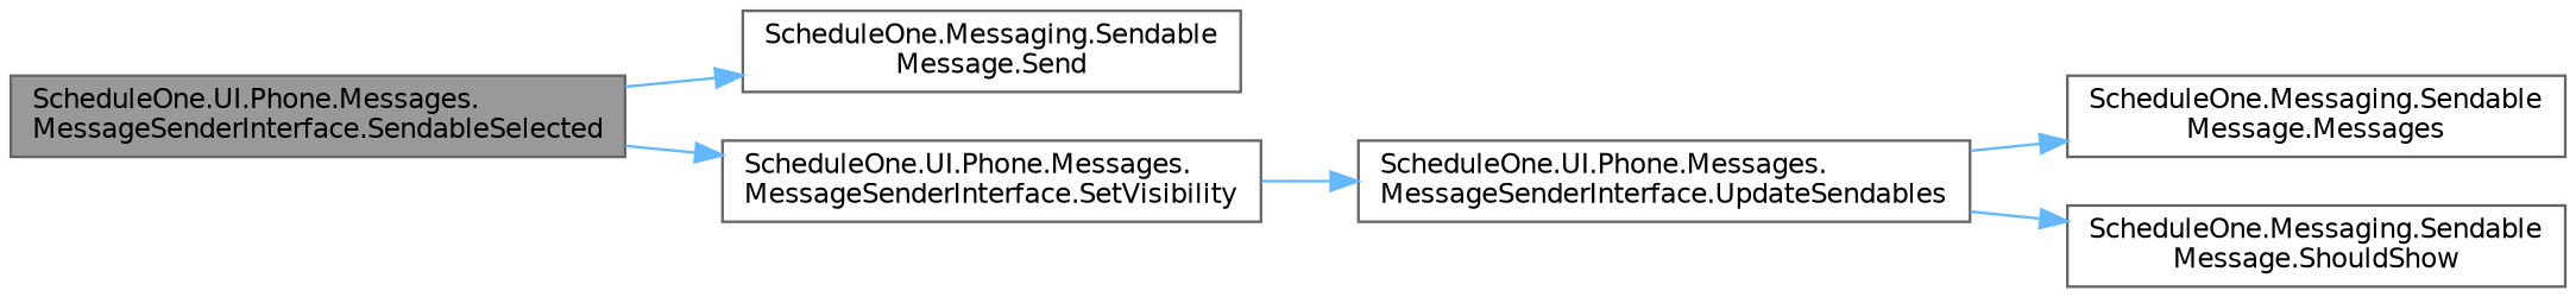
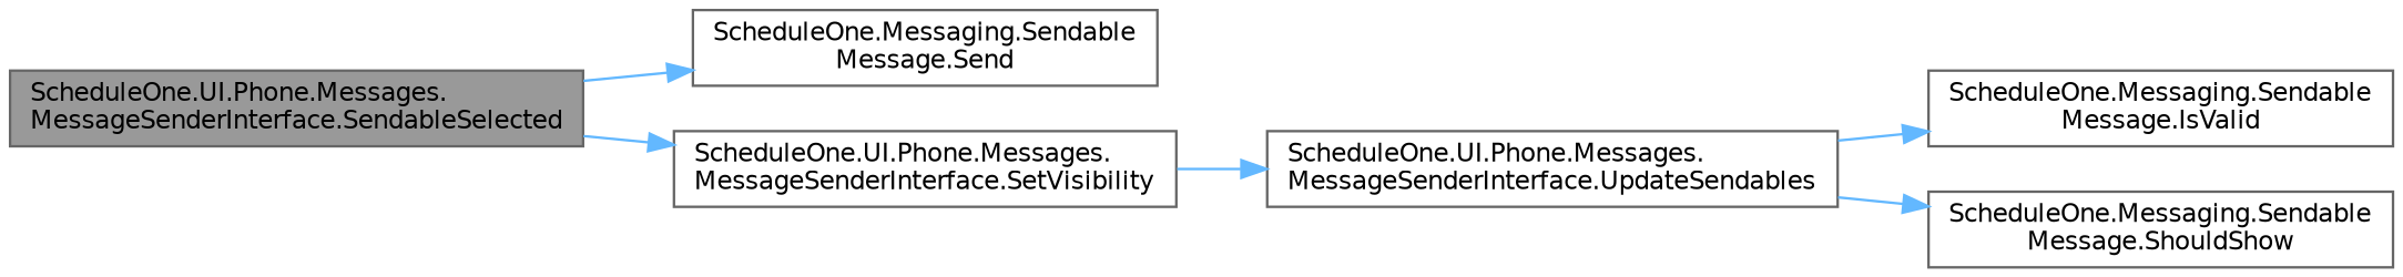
  digraph {
    rankdir=LR
    node [color=grey40 fillcolor=white fontname=Helvetica fontsize=10 shape=box style=filled]
    edge [color=steelblue1 fontname=Helvetica fontsize=10 labelfontname=Helvetica labelfontsize=10 style=solid]
    n1 [color=gray40 fillcolor=grey60 fontcolor=black height=0.2 label="ScheduleOne.UI.Phone.Messages.\lMessageSenderInterface.SendableSelected" width=0.4]
    n2 [height=0.2 label="ScheduleOne.Messaging.Sendable\lMessage.Send" width=0.4]
    n3 [height=0.2 label="ScheduleOne.UI.Phone.Messages.\lMessageSenderInterface.SetVisibility" width=0.4]
    n4 [height=0.2 label="ScheduleOne.UI.Phone.Messages.\lMessageSenderInterface.UpdateSendables" width=0.4]
-   n5 [height=0.2 label="ScheduleOne.Messaging.Sendable\lMessage.Messages" width=0.4]
+   n5 [height=0.2 label="ScheduleOne.Messaging.Sendable\lMessage.IsValid" width=0.4]
    n6 [height=0.2 label="ScheduleOne.Messaging.Sendable\lMessage.ShouldShow" width=0.4]
    n1 -> n2
    n1 -> n3
    n3 -> n4
    n4 -> n5
    n4 -> n6
  }
